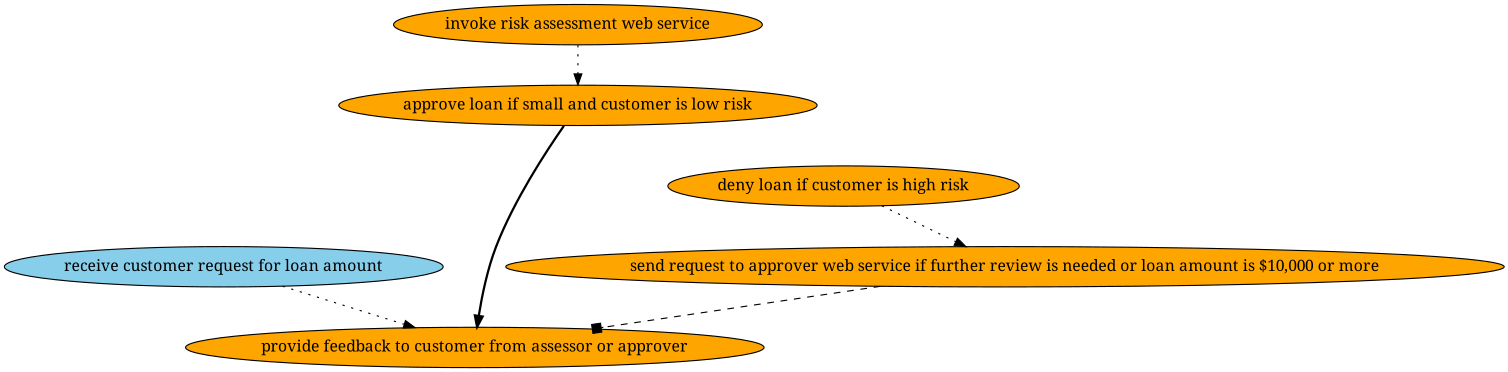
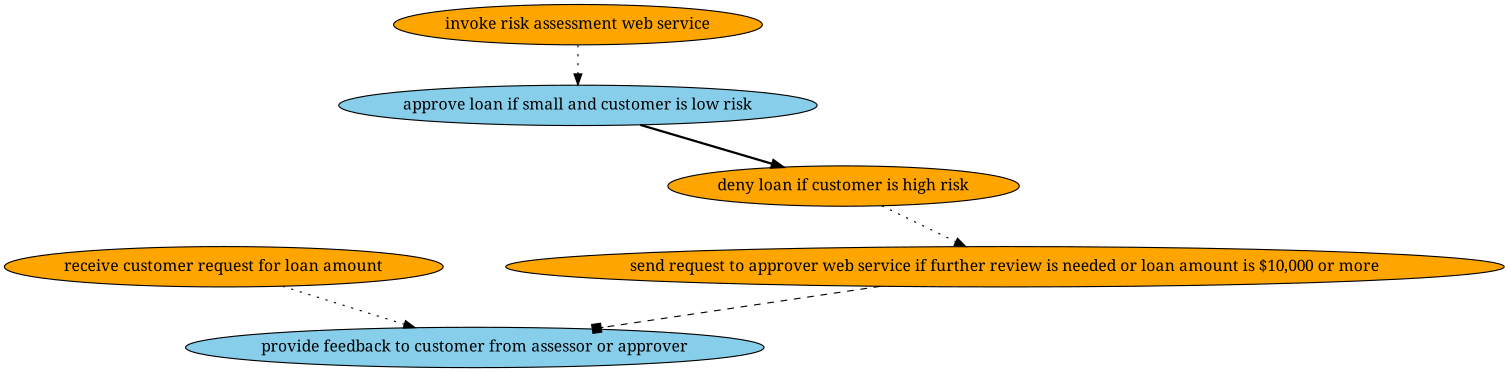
  strict digraph {
    fontname="Noto Serif"
    node [fillcolor=orange fontname="Noto Serif" style=filled]
    edge [arrowhead=normal attrs="{'type': 'flow', 'label': 'flow'}" fontname="Noto Serif" style=dotted]
-   "receive customer request for loan amount" [attrs="{'type': 'Activity', 'label': 'receive customer request for loan amount'}" fillcolor=skyblue]
-   "provide feedback to customer from assessor or approver" [attrs="{'type': 'Activity', 'label': 'provide feedback to customer from assessor or approver'}"]
+   "receive customer request for loan amount" [attrs="{'type': 'Activity', 'label': 'receive customer request for loan amount'}"]
+   "provide feedback to customer from assessor or approver" [attrs="{'type': 'Activity', 'label': 'provide feedback to customer from assessor or approver'}" fillcolor=skyblue]
    "invoke risk assessment web service" [attrs="{'type': 'Activity', 'label': 'invoke risk assessment web service'}"]
-   "approve loan if small and customer is low risk" [attrs="{'type': 'Activity', 'label': 'approve loan if small and customer is low risk'}"]
+   "approve loan if small and customer is low risk" [attrs="{'type': 'Activity', 'label': 'approve loan if small and customer is low risk'}" fillcolor=skyblue]
    "deny loan if customer is high risk" [attrs="{'type': 'Activity', 'label': 'deny loan if customer is high risk'}"]
    "send request to approver web service if further review is needed or loan amount is $10,000 or more" [attrs="{'type': 'Activity', 'label': 'send request to approver web service if further review is needed or loan amount is $10,000 or more'}"]
    "receive customer request for loan amount" -> "provide feedback to customer from assessor or approver"
    "invoke risk assessment web service" -> "approve loan if small and customer is low risk"
-   "approve loan if small and customer is low risk" -> "provide feedback to customer from assessor or approver" [style=bold]
+   "approve loan if small and customer is low risk" -> "deny loan if customer is high risk" [style=bold]
    "deny loan if customer is high risk" -> "send request to approver web service if further review is needed or loan amount is $10,000 or more"
    "send request to approver web service if further review is needed or loan amount is $10,000 or more" -> "provide feedback to customer from assessor or approver" [arrowhead=box style=dashed]
  }
